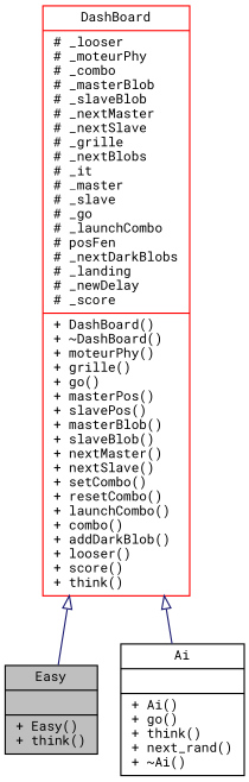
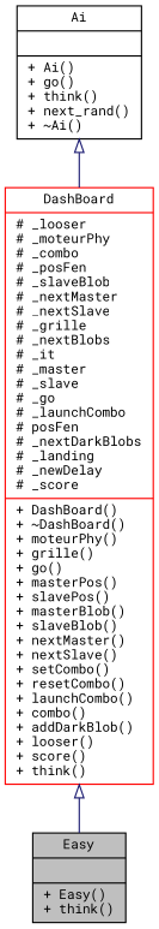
  digraph {
    fontname="Roboto Mono"
    node [color=black fontname="Roboto Mono" fontsize=10 shape=record]
    edge [arrowtail=empty color=midnightblue dir=back fontname="Roboto Mono" fontsize=10 labelfontname=Helvetica labelfontsize=10 style=solid]
    n1 [fillcolor=grey75 fontcolor=black height=0.2 label="{Easy\n||+ Easy()\l+ think()\l}" style=filled width=0.4]
    n2 [height=0.2 label="{Ai\n||+ Ai()\l+ go()\l+ think()\l+ next_rand()\l+ ~Ai()\l}" width=0.4]
-   n3 [color=red height=0.2 label="{DashBoard\n|# _looser\l# _moteurPhy\l# _combo\l# _masterBlob\l# _slaveBlob\l# _nextMaster\l# _nextSlave\l# _grille\l# _nextBlobs\l# _it\l# _master\l# _slave\l# _go\l# _launchCombo\l# posFen\l# _nextDarkBlobs\l# _landing\l# _newDelay\l# _score\l|+ DashBoard()\l+ ~DashBoard()\l+ moteurPhy()\l+ grille()\l+ go()\l+ masterPos()\l+ slavePos()\l+ masterBlob()\l+ slaveBlob()\l+ nextMaster()\l+ nextSlave()\l+ setCombo()\l+ resetCombo()\l+ launchCombo()\l+ combo()\l+ addDarkBlob()\l+ looser()\l+ score()\l+ think()\l}" width=0.4]
+   n3 [color=red height=0.2 label="{DashBoard\n|# _looser\l# _moteurPhy\l# _combo\l# _posFen\l# _slaveBlob\l# _nextMaster\l# _nextSlave\l# _grille\l# _nextBlobs\l# _it\l# _master\l# _slave\l# _go\l# _launchCombo\l# posFen\l# _nextDarkBlobs\l# _landing\l# _newDelay\l# _score\l|+ DashBoard()\l+ ~DashBoard()\l+ moteurPhy()\l+ grille()\l+ go()\l+ masterPos()\l+ slavePos()\l+ masterBlob()\l+ slaveBlob()\l+ nextMaster()\l+ nextSlave()\l+ setCombo()\l+ resetCombo()\l+ launchCombo()\l+ combo()\l+ addDarkBlob()\l+ looser()\l+ score()\l+ think()\l}" width=0.4]
    n3 -> n1
-   n3 -> n2
+   n2 -> n3
  }
